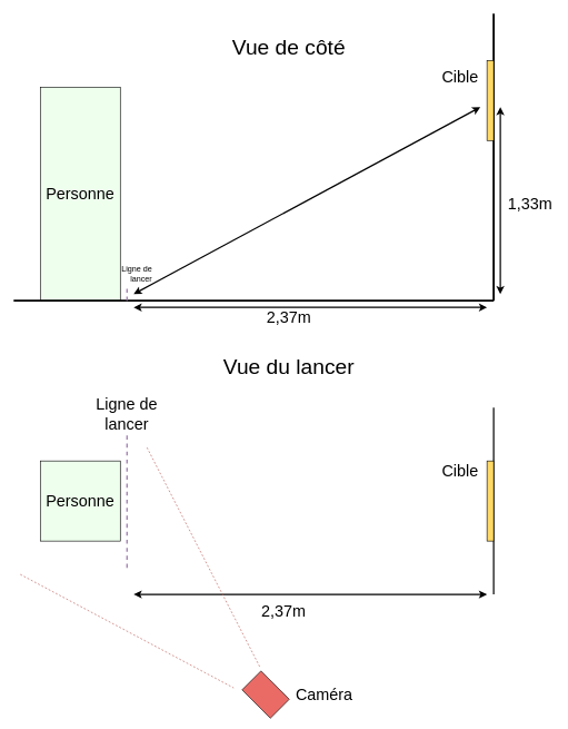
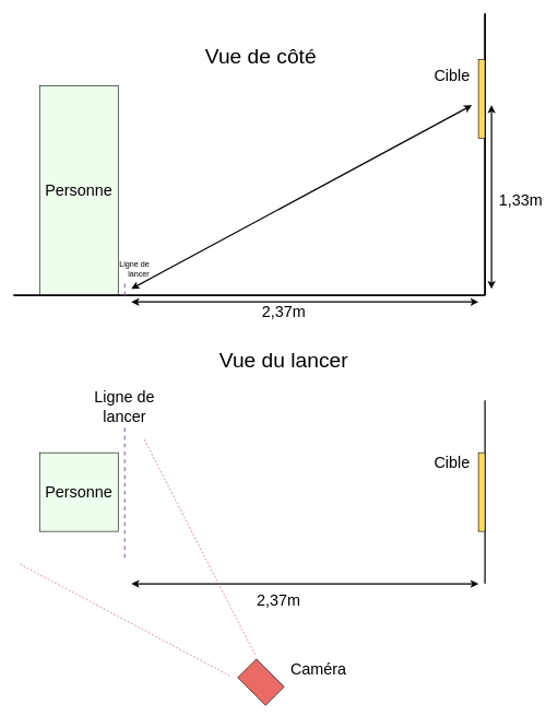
  <mxCell id="0" />
  <mxCell id="1" parent="0" />
  <mxCell id="2" value="&lt;font style=&quot;font-size: 24px&quot;&gt;Personne&lt;/font&gt;" style="rounded=0;whiteSpace=wrap;html=1;fillColor=#EEFFED;" vertex="1" parent="1"><mxGeometry x="60" y="130" width="120" height="320" as="geometry" /></mxCell>
  <mxCell id="3" value="" style="endArrow=none;html=1;strokeWidth=3;" edge="1" parent="1"><mxGeometry width="50" height="50" relative="1" as="geometry"><mxPoint y="450" as="sourcePoint" x="20" /><mxPoint x="740" y="450" as="targetPoint" /></mxGeometry></mxCell>
  <mxCell id="4" value="" style="endArrow=none;html=1;strokeWidth=3;" edge="1" parent="1"><mxGeometry width="50" height="50" relative="1" as="geometry"><mxPoint x="740" y="450" as="sourcePoint" /><mxPoint x="740" y="20" as="targetPoint" /></mxGeometry></mxCell>
  <mxCell id="5" value="" style="rounded=0;whiteSpace=wrap;html=1;fillColor=#FFD966;" vertex="1" parent="1"><mxGeometry x="730" y="90" width="10" height="120" as="geometry" /></mxCell>
  <mxCell id="6" value="" style="endArrow=classic;startArrow=classic;html=1;strokeWidth=2;" edge="1" parent="1"><mxGeometry width="50" height="50" relative="1" as="geometry"><mxPoint x="200" y="460" as="sourcePoint" /><mxPoint x="730" y="460" as="targetPoint" /></mxGeometry></mxCell>
  <mxCell id="7" value="" style="endArrow=classic;startArrow=classic;html=1;strokeWidth=2;" edge="1" parent="1"><mxGeometry width="50" height="50" relative="1" as="geometry"><mxPoint x="750" y="440" as="sourcePoint" /><mxPoint x="750" y="160" as="targetPoint" /></mxGeometry></mxCell>
  <mxCell id="8" value="" style="endArrow=classic;startArrow=classic;html=1;strokeWidth=2;" edge="1" parent="1"><mxGeometry width="50" height="50" relative="1" as="geometry"><mxPoint x="200" y="440" as="sourcePoint" /><mxPoint x="720" y="160" as="targetPoint" /></mxGeometry></mxCell>
  <mxCell id="9" value="&lt;font style=&quot;font-size: 24px&quot;&gt;Personne&lt;/font&gt;" style="whiteSpace=wrap;html=1;aspect=fixed;fillColor=#EEFFED;" vertex="1" parent="1"><mxGeometry x="60" y="690" width="120" height="120" as="geometry" /></mxCell>
  <mxCell id="10" value="" style="endArrow=none;html=1;strokeWidth=2;" edge="1" parent="1"><mxGeometry width="50" height="50" relative="1" as="geometry"><mxPoint x="740" y="890" as="sourcePoint" /><mxPoint x="740" y="610" as="targetPoint" /></mxGeometry></mxCell>
  <mxCell id="11" value="" style="rounded=0;whiteSpace=wrap;html=1;fillColor=#FFD966;" vertex="1" parent="1"><mxGeometry x="730" y="690" width="10" height="120" as="geometry" /></mxCell>
  <mxCell id="12" value="" style="endArrow=none;dashed=1;html=1;strokeWidth=2;fillColor=#e1d5e7;strokeColor=#9673a6;" edge="1" parent="1"><mxGeometry width="50" height="50" relative="1" as="geometry"><mxPoint x="190" y="850" as="sourcePoint" /><mxPoint x="190" y="650" as="targetPoint" /></mxGeometry></mxCell>
  <mxCell id="13" value="" style="endArrow=classic;startArrow=classic;html=1;strokeWidth=2;" edge="1" parent="1"><mxGeometry width="50" height="50" relative="1" as="geometry"><mxPoint x="200" y="890" as="sourcePoint" /><mxPoint x="730" y="890" as="targetPoint" /></mxGeometry></mxCell>
  <mxCell id="14" value="&lt;font style=&quot;font-size: 24px&quot;&gt;Cible&lt;/font&gt;" style="text;html=1;strokeColor=none;fillColor=none;align=center;verticalAlign=middle;whiteSpace=wrap;rounded=0;" vertex="1" parent="1"><mxGeometry x="660" y="100" width="60" height="30" as="geometry" /></mxCell>
  <mxCell id="15" value="&lt;font style=&quot;font-size: 24px&quot;&gt;Cible&lt;/font&gt;" style="text;html=1;strokeColor=none;fillColor=none;align=center;verticalAlign=middle;whiteSpace=wrap;rounded=0;" vertex="1" parent="1"><mxGeometry x="660" y="690" width="60" height="30" as="geometry" /></mxCell>
  <mxCell id="16" value="&lt;font style=&quot;font-size: 32px&quot;&gt;Vue du lancer&lt;/font&gt;" style="text;html=1;strokeColor=none;fillColor=none;align=center;verticalAlign=middle;whiteSpace=wrap;rounded=0;" vertex="1" parent="1"><mxGeometry x="323" y="530" width="220" height="40" as="geometry" /></mxCell>
- <mxCell id="17" value="&lt;font style=&quot;font-size: 32px&quot;&gt;Vue de côté&lt;/font&gt;" style="text;html=1;strokeColor=none;fillColor=none;align=center;verticalAlign=middle;whiteSpace=wrap;rounded=0;" vertex="1" parent="1"><mxGeometry x="323" y="50" width="220" height="40" as="geometry" /></mxCell>
+ <mxCell id="17" value="&lt;font style=&quot;font-size: 32px&quot;&gt;Vue de côté&lt;/font&gt;" style="text;html=1;strokeColor=none;fillColor=none;align=center;verticalAlign=middle;whiteSpace=wrap;rounded=0;" vertex="1" parent="1"><mxGeometry x="288" y="65" width="220" height="40" as="geometry" /></mxCell>
  <mxCell id="18" value="&lt;font style=&quot;font-size: 24px&quot;&gt;2,37m&lt;/font&gt;" style="text;html=1;strokeColor=none;fillColor=none;align=center;verticalAlign=middle;whiteSpace=wrap;rounded=0;" vertex="1" parent="1"><mxGeometry x="398" y="460" width="70" height="30" as="geometry" /></mxCell>
  <mxCell id="19" value="&lt;font style=&quot;font-size: 24px&quot;&gt;2,37m&lt;/font&gt;" style="text;html=1;strokeColor=none;fillColor=none;align=center;verticalAlign=middle;whiteSpace=wrap;rounded=0;" vertex="1" parent="1"><mxGeometry x="390" y="900" width="70" height="30" as="geometry" /></mxCell>
  <mxCell id="20" value="&lt;font style=&quot;font-size: 24px&quot;&gt;Ligne de lancer&lt;/font&gt;" style="text;html=1;strokeColor=none;fillColor=none;align=center;verticalAlign=middle;whiteSpace=wrap;rounded=0;" vertex="1" parent="1"><mxGeometry x="140" y="580" width="100" height="80" as="geometry" /></mxCell>
  <mxCell id="21" value="&lt;font style=&quot;font-size: 24px&quot;&gt;1,33m&lt;/font&gt;" style="text;html=1;strokeColor=none;fillColor=none;align=center;verticalAlign=middle;whiteSpace=wrap;rounded=0;" vertex="1" parent="1"><mxGeometry x="760" y="290" width="70" height="30" as="geometry" /></mxCell>
  <mxCell id="22" value="" style="endArrow=none;dashed=1;html=1;strokeWidth=2;fillColor=#e1d5e7;strokeColor=#9673a6;" edge="1" parent="1"><mxGeometry width="50" height="50" relative="1" as="geometry"><mxPoint x="190" y="450" as="sourcePoint" /><mxPoint x="190" y="430" as="targetPoint" /></mxGeometry></mxCell>
  <mxCell id="23" value="&lt;font style=&quot;font-size: 12px&quot;&gt;Ligne de lancer&lt;/font&gt;" style="text;html=1;strokeColor=none;fillColor=none;align=right;verticalAlign=middle;whiteSpace=wrap;rounded=0;" vertex="1" parent="1"><mxGeometry x="180" y="390" width="50" height="40" as="geometry" /></mxCell>
  <mxCell id="24" value="" style="rounded=0;whiteSpace=wrap;html=1;fillColor=#EA6B66;align=right;rotation=-45;" vertex="1" parent="1"><mxGeometry x="378" y="1010" width="40" height="60" as="geometry" /></mxCell>
  <mxCell id="25" value="" style="endArrow=none;dashed=1;html=1;strokeWidth=1;fillColor=#f8cecc;strokeColor=#b85450;" edge="1" parent="1"><mxGeometry width="50" height="50" relative="1" as="geometry"><mxPoint x="30" y="860" as="sourcePoint" /><mxPoint x="350" y="1030" as="targetPoint" /></mxGeometry></mxCell>
  <mxCell id="26" value="" style="endArrow=none;dashed=1;html=1;strokeWidth=1;fillColor=#f8cecc;strokeColor=#b85450;" edge="1" parent="1"><mxGeometry width="50" height="50" relative="1" as="geometry"><mxPoint x="220" y="670" as="sourcePoint" /><mxPoint x="390" y="1000" as="targetPoint" /></mxGeometry></mxCell>
- <mxCell id="27" value="&lt;font style=&quot;font-size: 24px&quot;&gt;Caméra&lt;/font&gt;" style="text;html=1;strokeColor=none;fillColor=none;align=center;verticalAlign=middle;whiteSpace=wrap;rounded=0;" vertex="1" parent="1"><mxGeometry x="440" y="1020" width="92" height="40" as="geometry" /></mxCell>
+ <mxCell id="27" value="&lt;font style=&quot;font-size: 24px&quot;&gt;Caméra&lt;/font&gt;" style="text;html=1;strokeColor=none;fillColor=none;align=center;verticalAlign=middle;whiteSpace=wrap;rounded=0;" vertex="1" parent="1"><mxGeometry x="440" y="1000" width="92" height="40" as="geometry" /></mxCell>
